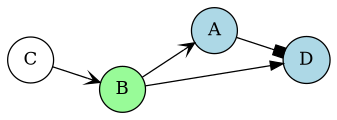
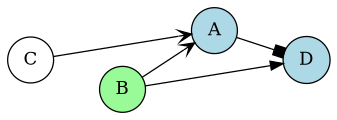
  digraph {
    rankdir=LR
    node [fillcolor=lightblue shape=circle style=filled]
    edge [arrowhead=vee]
    n1 [label=A]
    n2 [label=D]
    n3 [fillcolor=palegreen label=B]
    n4 [fillcolor=white label=C]
    n1 -> n2 [arrowhead=box]
    n3 -> n1
    n3 -> n2 [arrowhead=normal]
-   n4 -> n3
+   n4 -> n1
  }
